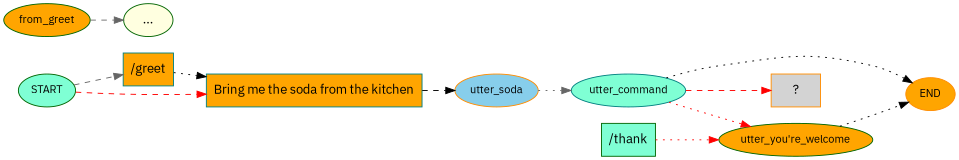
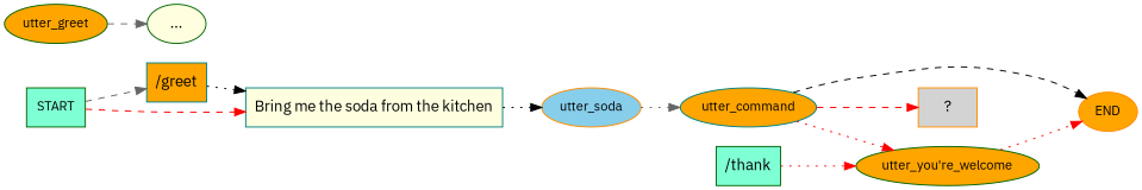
  digraph {
    fontname="IBM Plex Sans"
    rankdir=LR
    node [color=darkgreen fillcolor=orange fontname="IBM Plex Sans" fontsize=12 style=filled]
    edge [color=red fontname="IBM Plex Sans" style=dotted]
-   n1 [fillcolor=aquamarine label=START]
+   n1 [fillcolor=aquamarine label=START shape=box]
    n2 [color=teal label="\/greet" shape=rect fontsize=""]
-   n3 [color=teal label="Bring\ me\ the\ soda\ from\ the\ kitchen" shape=rect fontsize=""]
+   n3 [color=teal fillcolor=lightyellow label="Bring\ me\ the\ soda\ from\ the\ kitchen" shape=rect fontsize=""]
    n4 [color=darkorange fillcolor=skyblue label=utter_soda]
    n5 [color=darkorange label=END]
-   n6 [label=from_greet]
+   n6 [label=utter_greet]
    n7 [fillcolor=lightyellow label="..." fontsize=""]
-   n8 [color=teal fillcolor=aquamarine label=utter_command]
+   n8 [color=teal label=utter_command]
    n9 [color=darkorange fillcolor=lightgrey label="  ?  " shape=rect fontsize=""]
    n10 [label="utter_you're_welcome"]
    n11 [fillcolor=aquamarine label="\/thank" shape=rect fontsize=""]
    n1 -> n2 [color=gray40 style=dashed]
    n1 -> n3 [style=dashed]
    n2 -> n3 [color=black]
-   n3 -> n4 [color=black style=dashed]
+   n3 -> n4 [color=black]
    n4 -> n8 [color=gray40]
    n6 -> n7 [color=gray40 style=dashed]
-   n8 -> n5 [color=black]
+   n8 -> n5 [color=black style=dashed]
    n8 -> n9 [style=dashed]
    n8 -> n10
-   n10 -> n5 [color=black]
+   n10 -> n5
    n11 -> n10
  }
